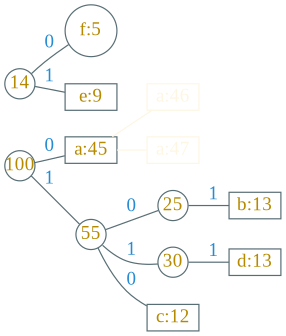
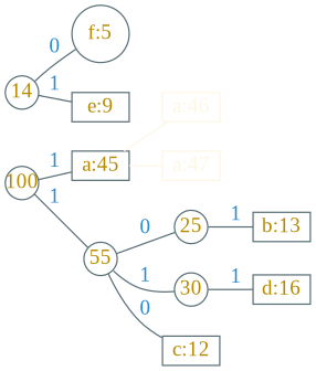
  digraph {
    fontname="Liberation Serif"
    nodesep=0.3
    rankdir=LR
    ranksep=0.2
    node [color="#586e75" fixedsize=true fontcolor="#b58900" fontname="Liberation Serif" fontsize=16 shape=box]
    edge [arrowhead=none color="#586e75" fontcolor="#268bd2" fontname="Liberation Serif" fontsize=16]
    100 [shape=circle width=0.35]
    "a:45" [height=0.3 width=0.6]
    55 [height=0.3 shape=circle width=0.35]
    "a:46" [color="#fdf6e3" fontcolor="#fdf6e3" height=0.3 width=0.6]
    "a:47" [color="#fdf6e3" fontcolor="#fdf6e3" height=0.3 width=0.6]
    25 [height=0.3 shape=circle width=0.35]
    30 [height=0.3 shape=circle width=0.35]
    "c:12" [height=0.3 width=0.6]
    "b:13" [height=0.3 width=0.6]
-   "d:16" [height=0.3 width=0.6 label="d:13"]
+   "d:16" [height=0.3 width=0.6]
    14 [height=0.3 shape=circle width=0.35]
    "f:5" [height=0.3 shape=circle width=0.6]
    "e:9" [height=0.3 width=0.6]
-   100 -> "a:45" [label=0]
+   100 -> "a:45" [label=1]
    100 -> 55 [label=1]
    "a:45" -> "a:46" [color="#fdf6e3"]
    "a:45" -> "a:47" [color="#fdf6e3"]
    55 -> 25 [label=0]
    55 -> 30 [label=1]
    55 -> "c:12" [label=0]
    25 -> "b:13" [label=1]
    30 -> "d:16" [label=1]
    14 -> "f:5" [label=0]
    14 -> "e:9" [label=1]
  }
